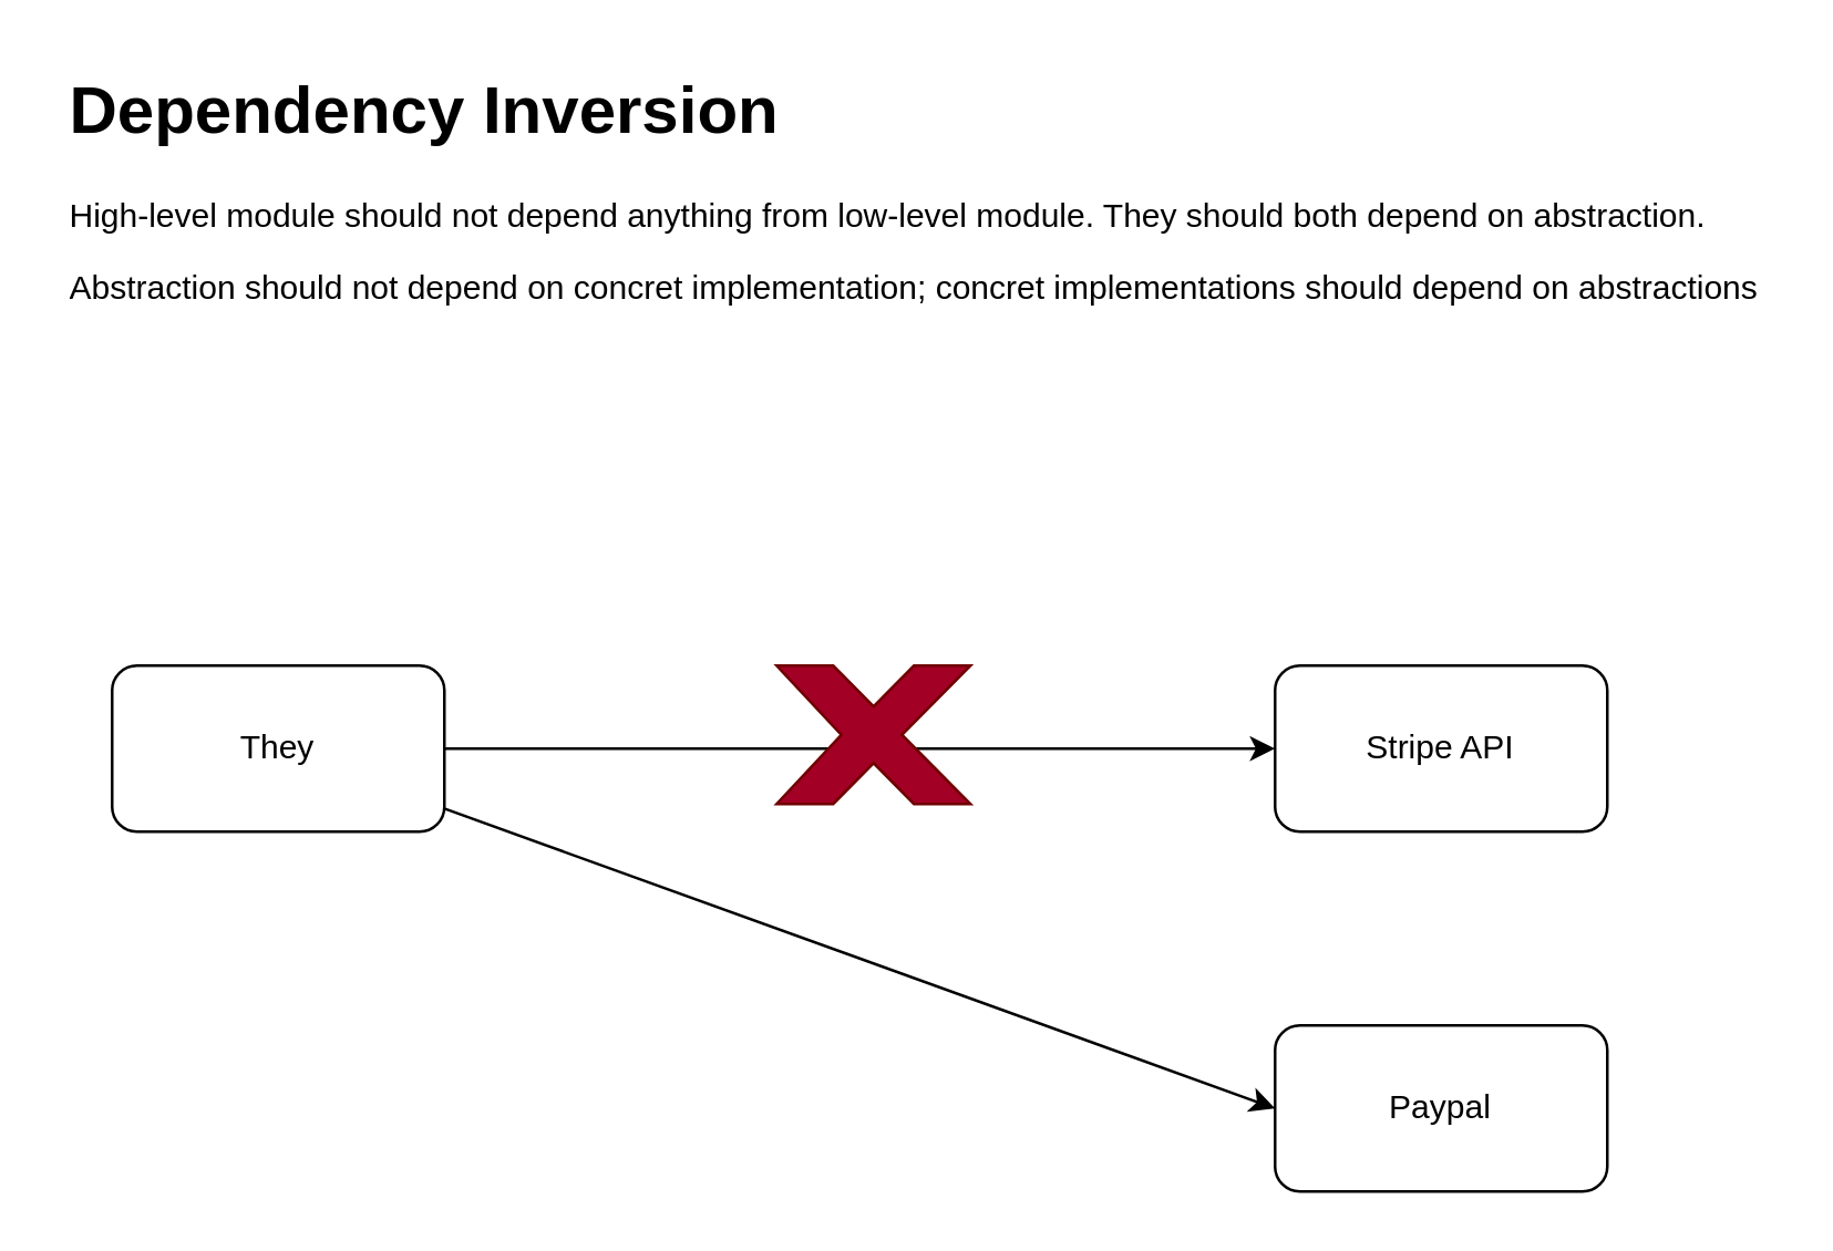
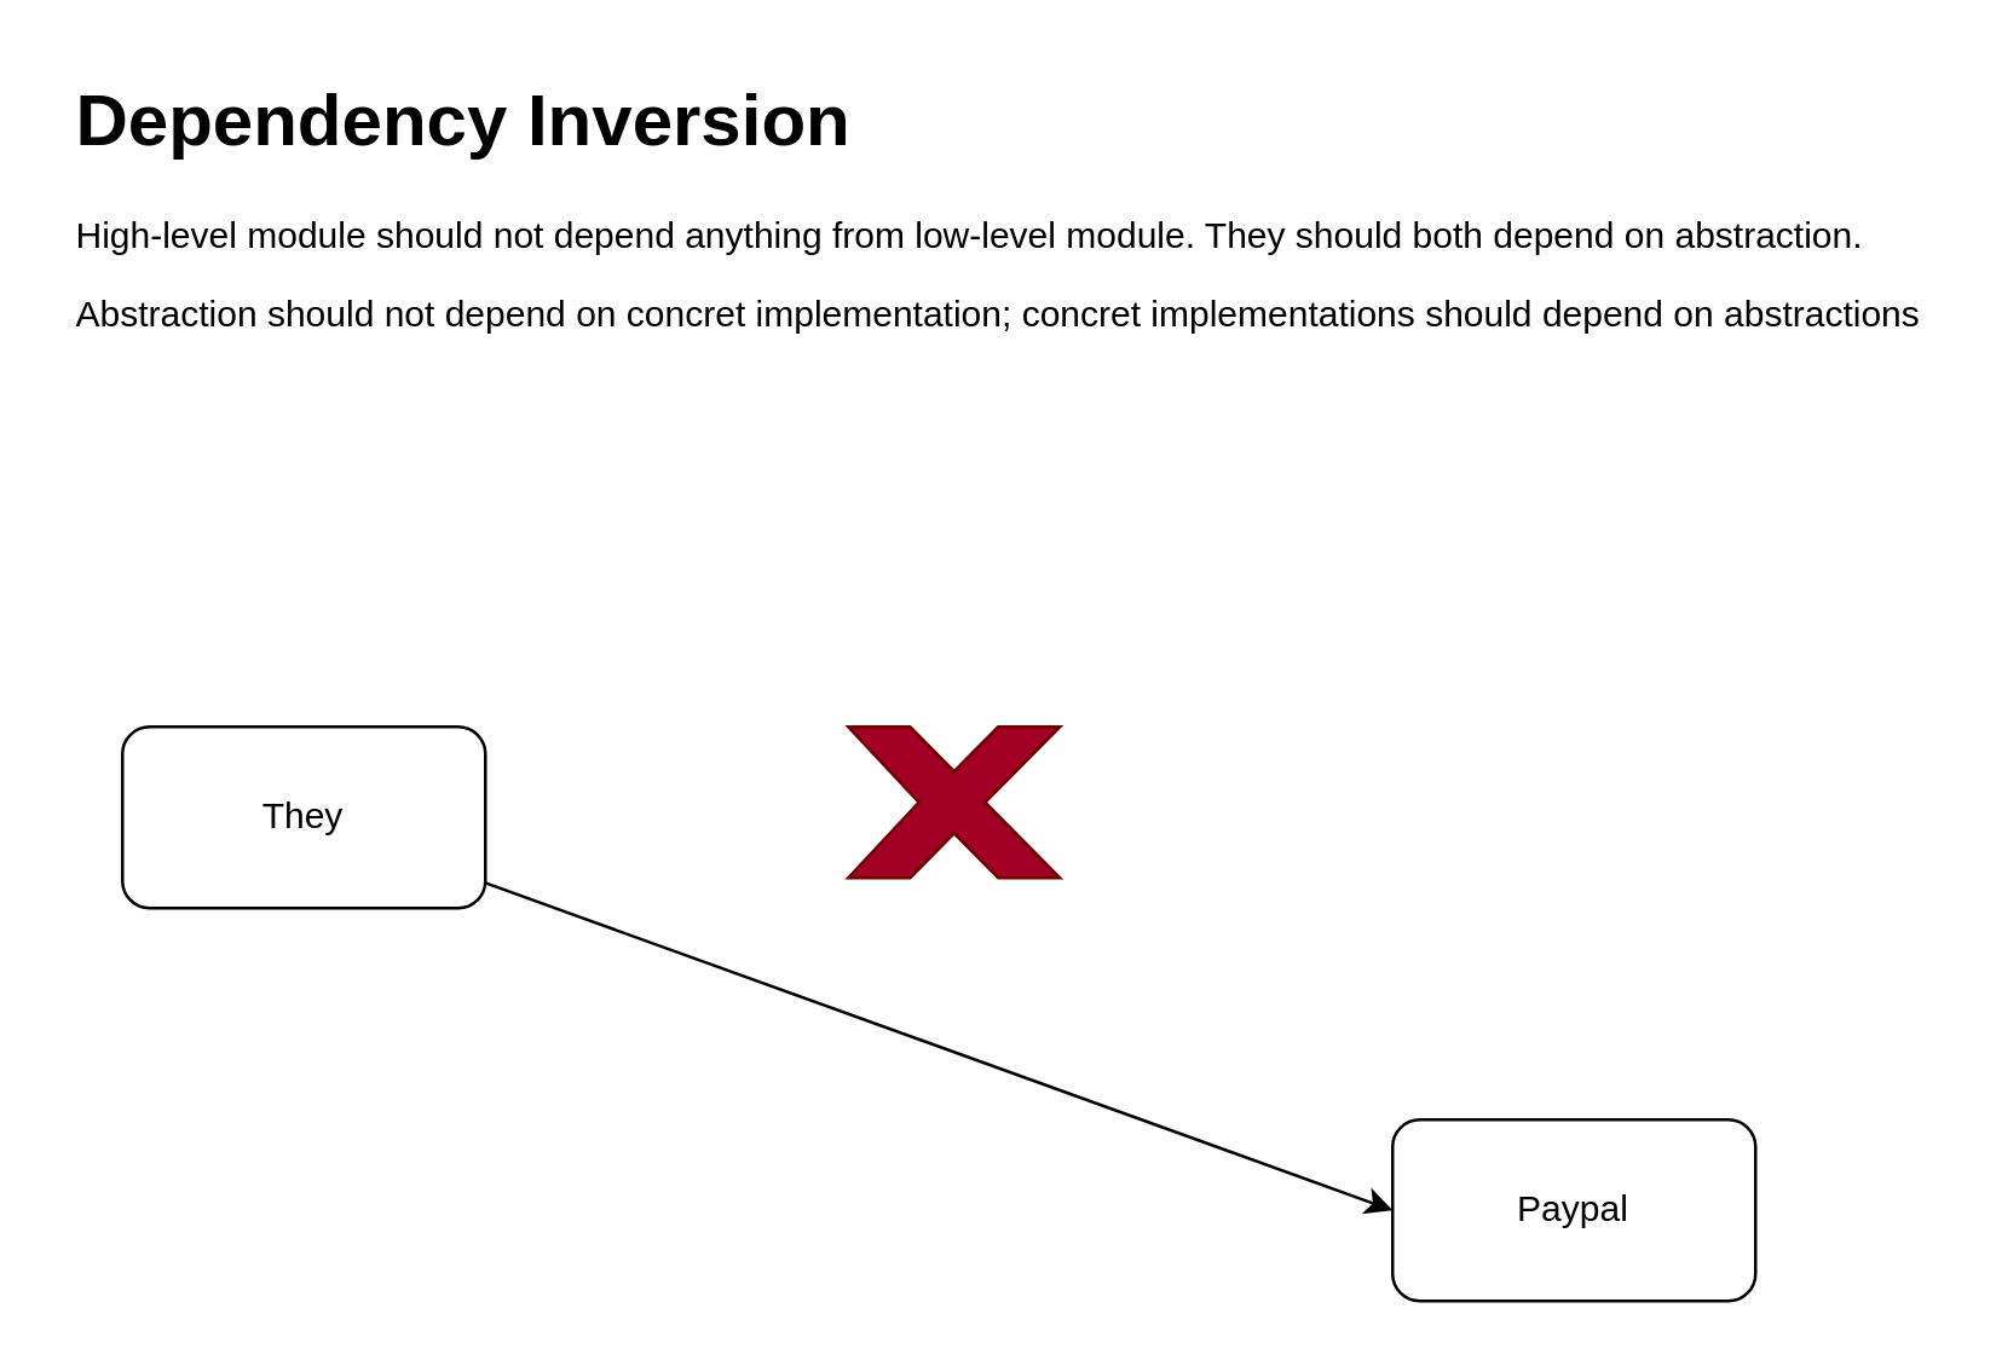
  <mxCell id="0" />
  <mxCell id="1" parent="0" />
- <mxCell id="2" value="" style="edgeStyle=none;html=1;" parent="1" source="4" target="5" edge="1"><mxGeometry relative="1" as="geometry" /></mxCell>
  <mxCell id="3" style="edgeStyle=none;html=1;entryX=0;entryY=0.5;entryDx=0;entryDy=0;" edge="1" parent="1" source="4" target="7"><mxGeometry relative="1" as="geometry" /></mxCell>
  <mxCell id="4" value="They" style="rounded=1;whiteSpace=wrap;html=1;" parent="1" vertex="1"><mxGeometry x="40" y="240" width="120" height="60" as="geometry" /></mxCell>
- <mxCell id="5" value="Stripe API" style="whiteSpace=wrap;html=1;rounded=1;" parent="1" vertex="1"><mxGeometry x="460" y="240" width="120" height="60" as="geometry" /></mxCell>
  <mxCell id="6" value="&lt;h1&gt;Dependency Inversion&lt;/h1&gt;&lt;p&gt;High-level module should not depend anything from low-level module. They should both depend on abstraction.&lt;/p&gt;&lt;p&gt;Abstraction should not depend on concret implementation; concret implementations should depend on abstractions&lt;/p&gt;" style="text;html=1;strokeColor=none;fillColor=none;spacing=5;spacingTop=-20;whiteSpace=wrap;overflow=hidden;rounded=0;" parent="1" vertex="1"><mxGeometry x="20" y="20" width="620" height="120" as="geometry" /></mxCell>
  <mxCell id="7" value="Paypal" style="rounded=1;whiteSpace=wrap;html=1;" vertex="1" parent="1"><mxGeometry x="460" y="370" width="120" height="60" as="geometry" /></mxCell>
  <mxCell id="8" value="" style="verticalLabelPosition=bottom;verticalAlign=top;html=1;shape=mxgraph.basic.x;fillColor=#a20025;fontColor=#ffffff;strokeColor=#6F0000;" vertex="1" parent="1"><mxGeometry x="280" y="240" width="70" height="50" as="geometry" /></mxCell>
